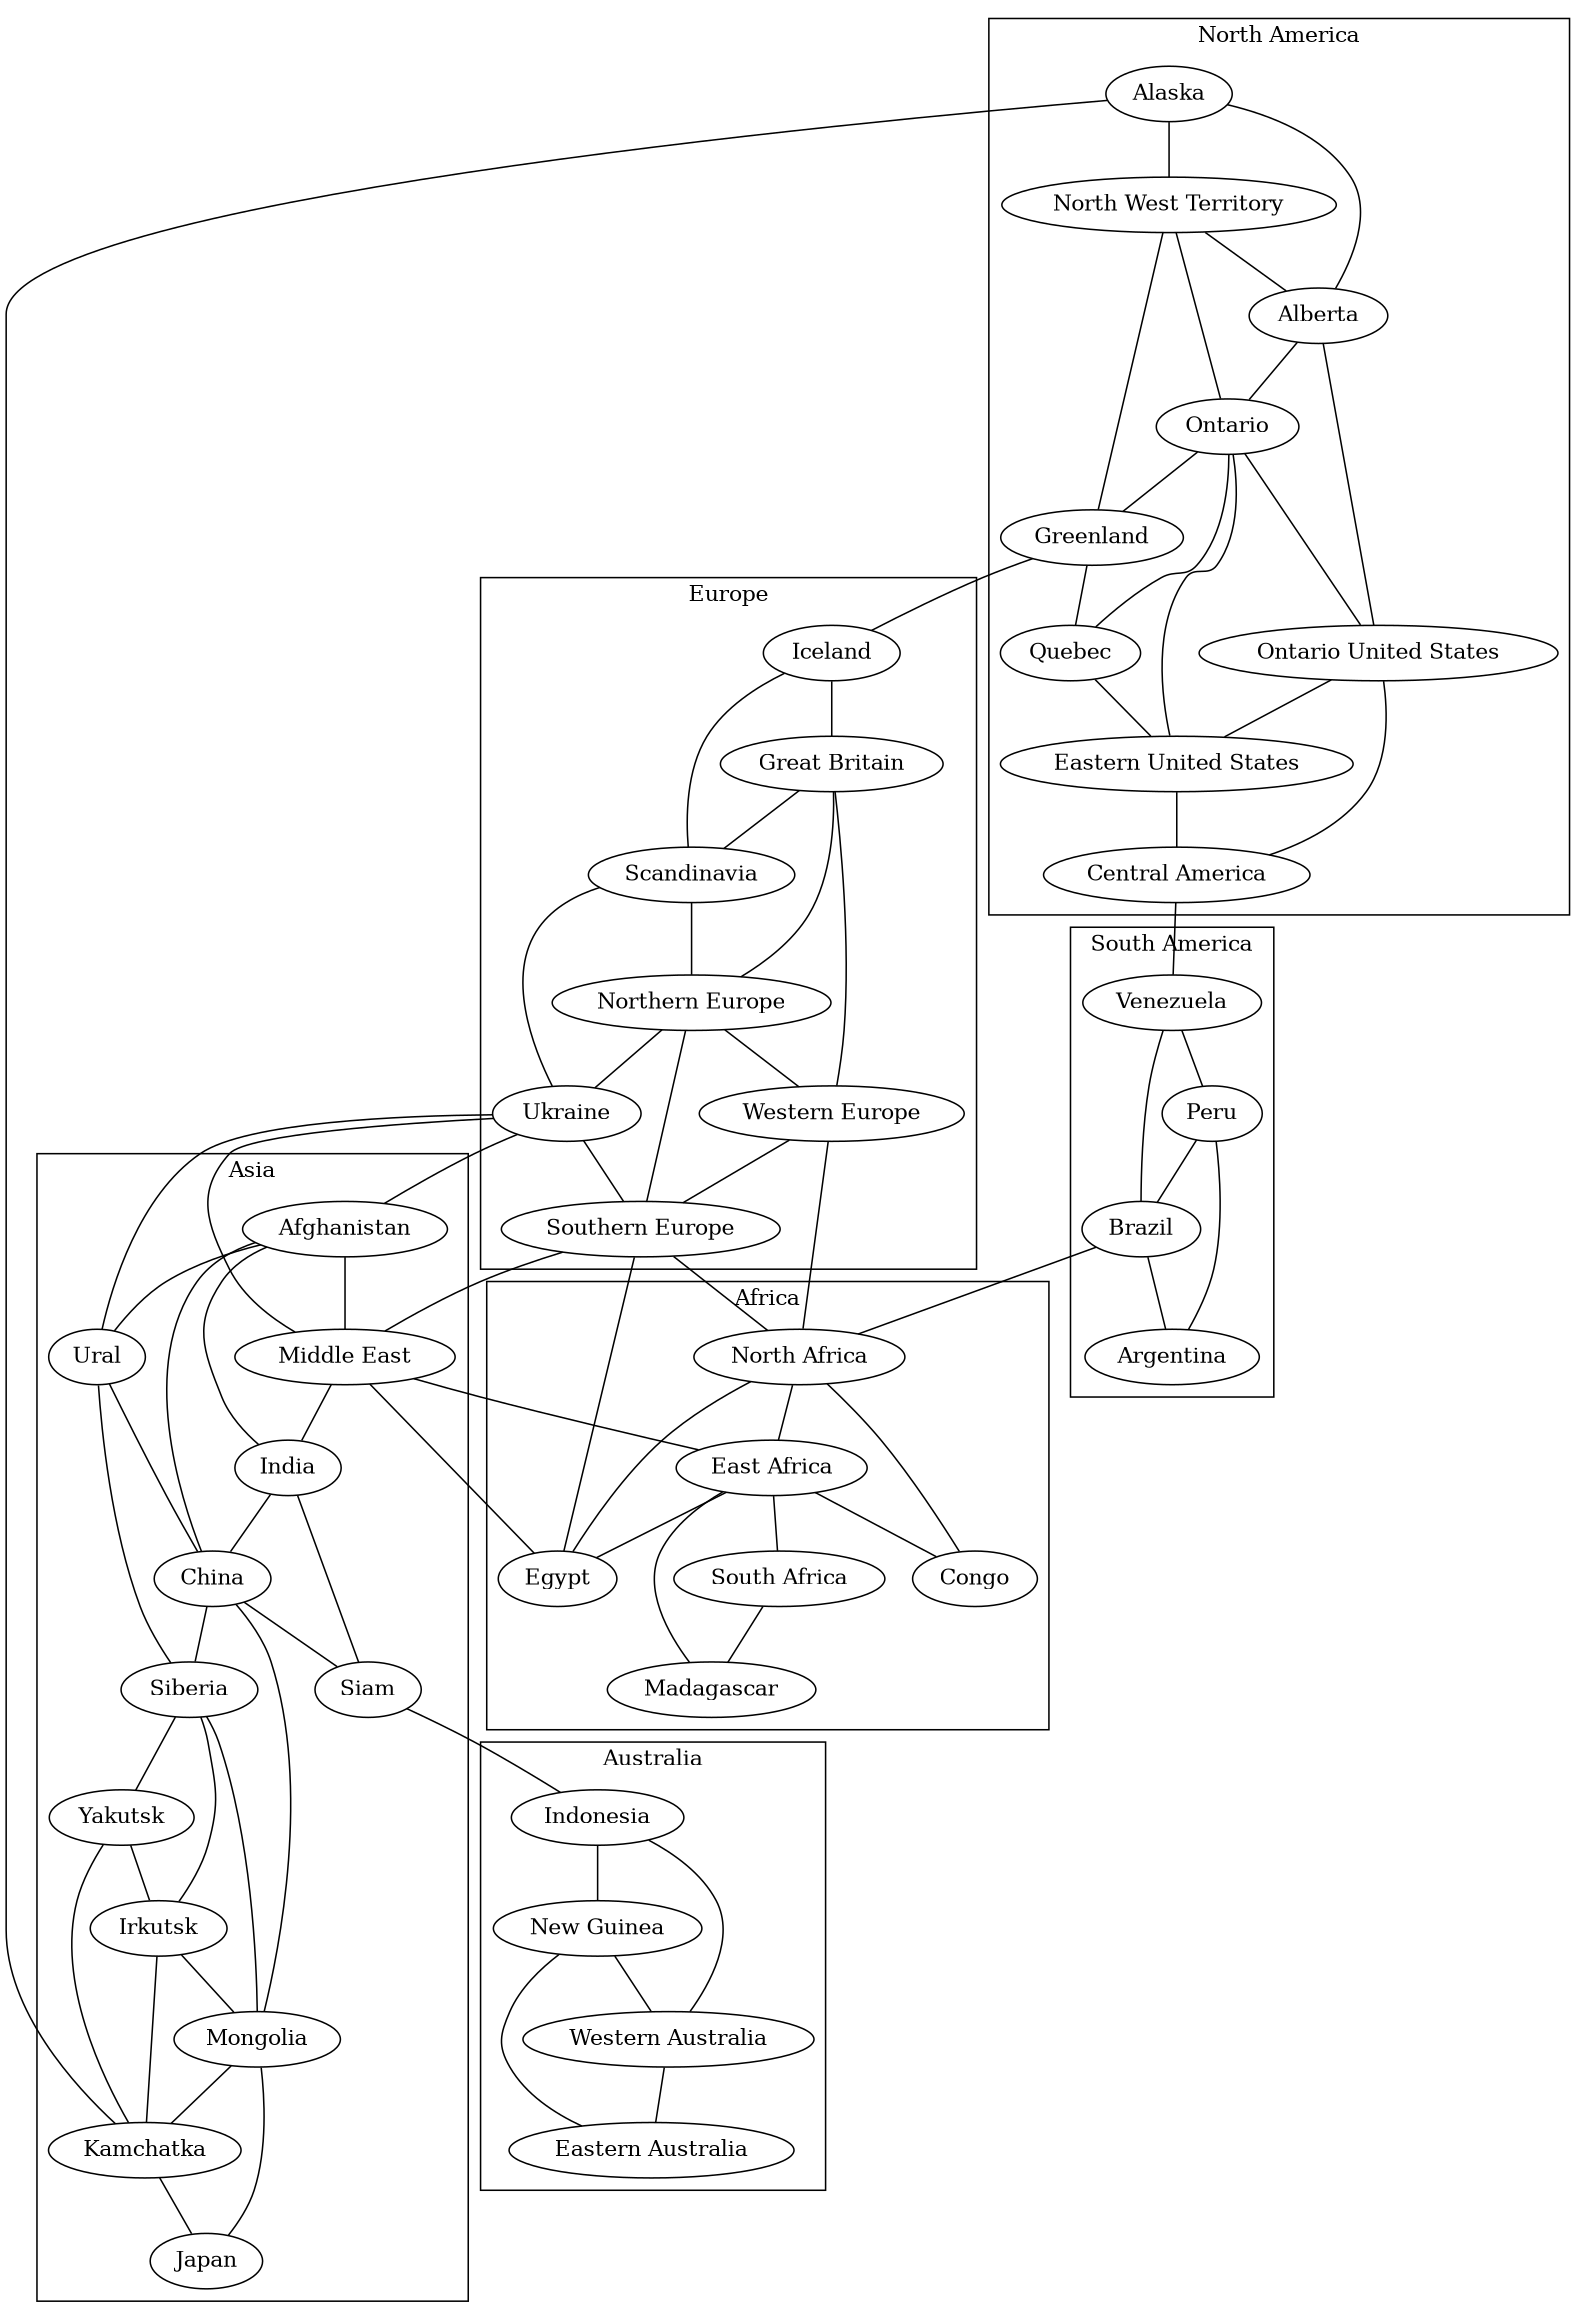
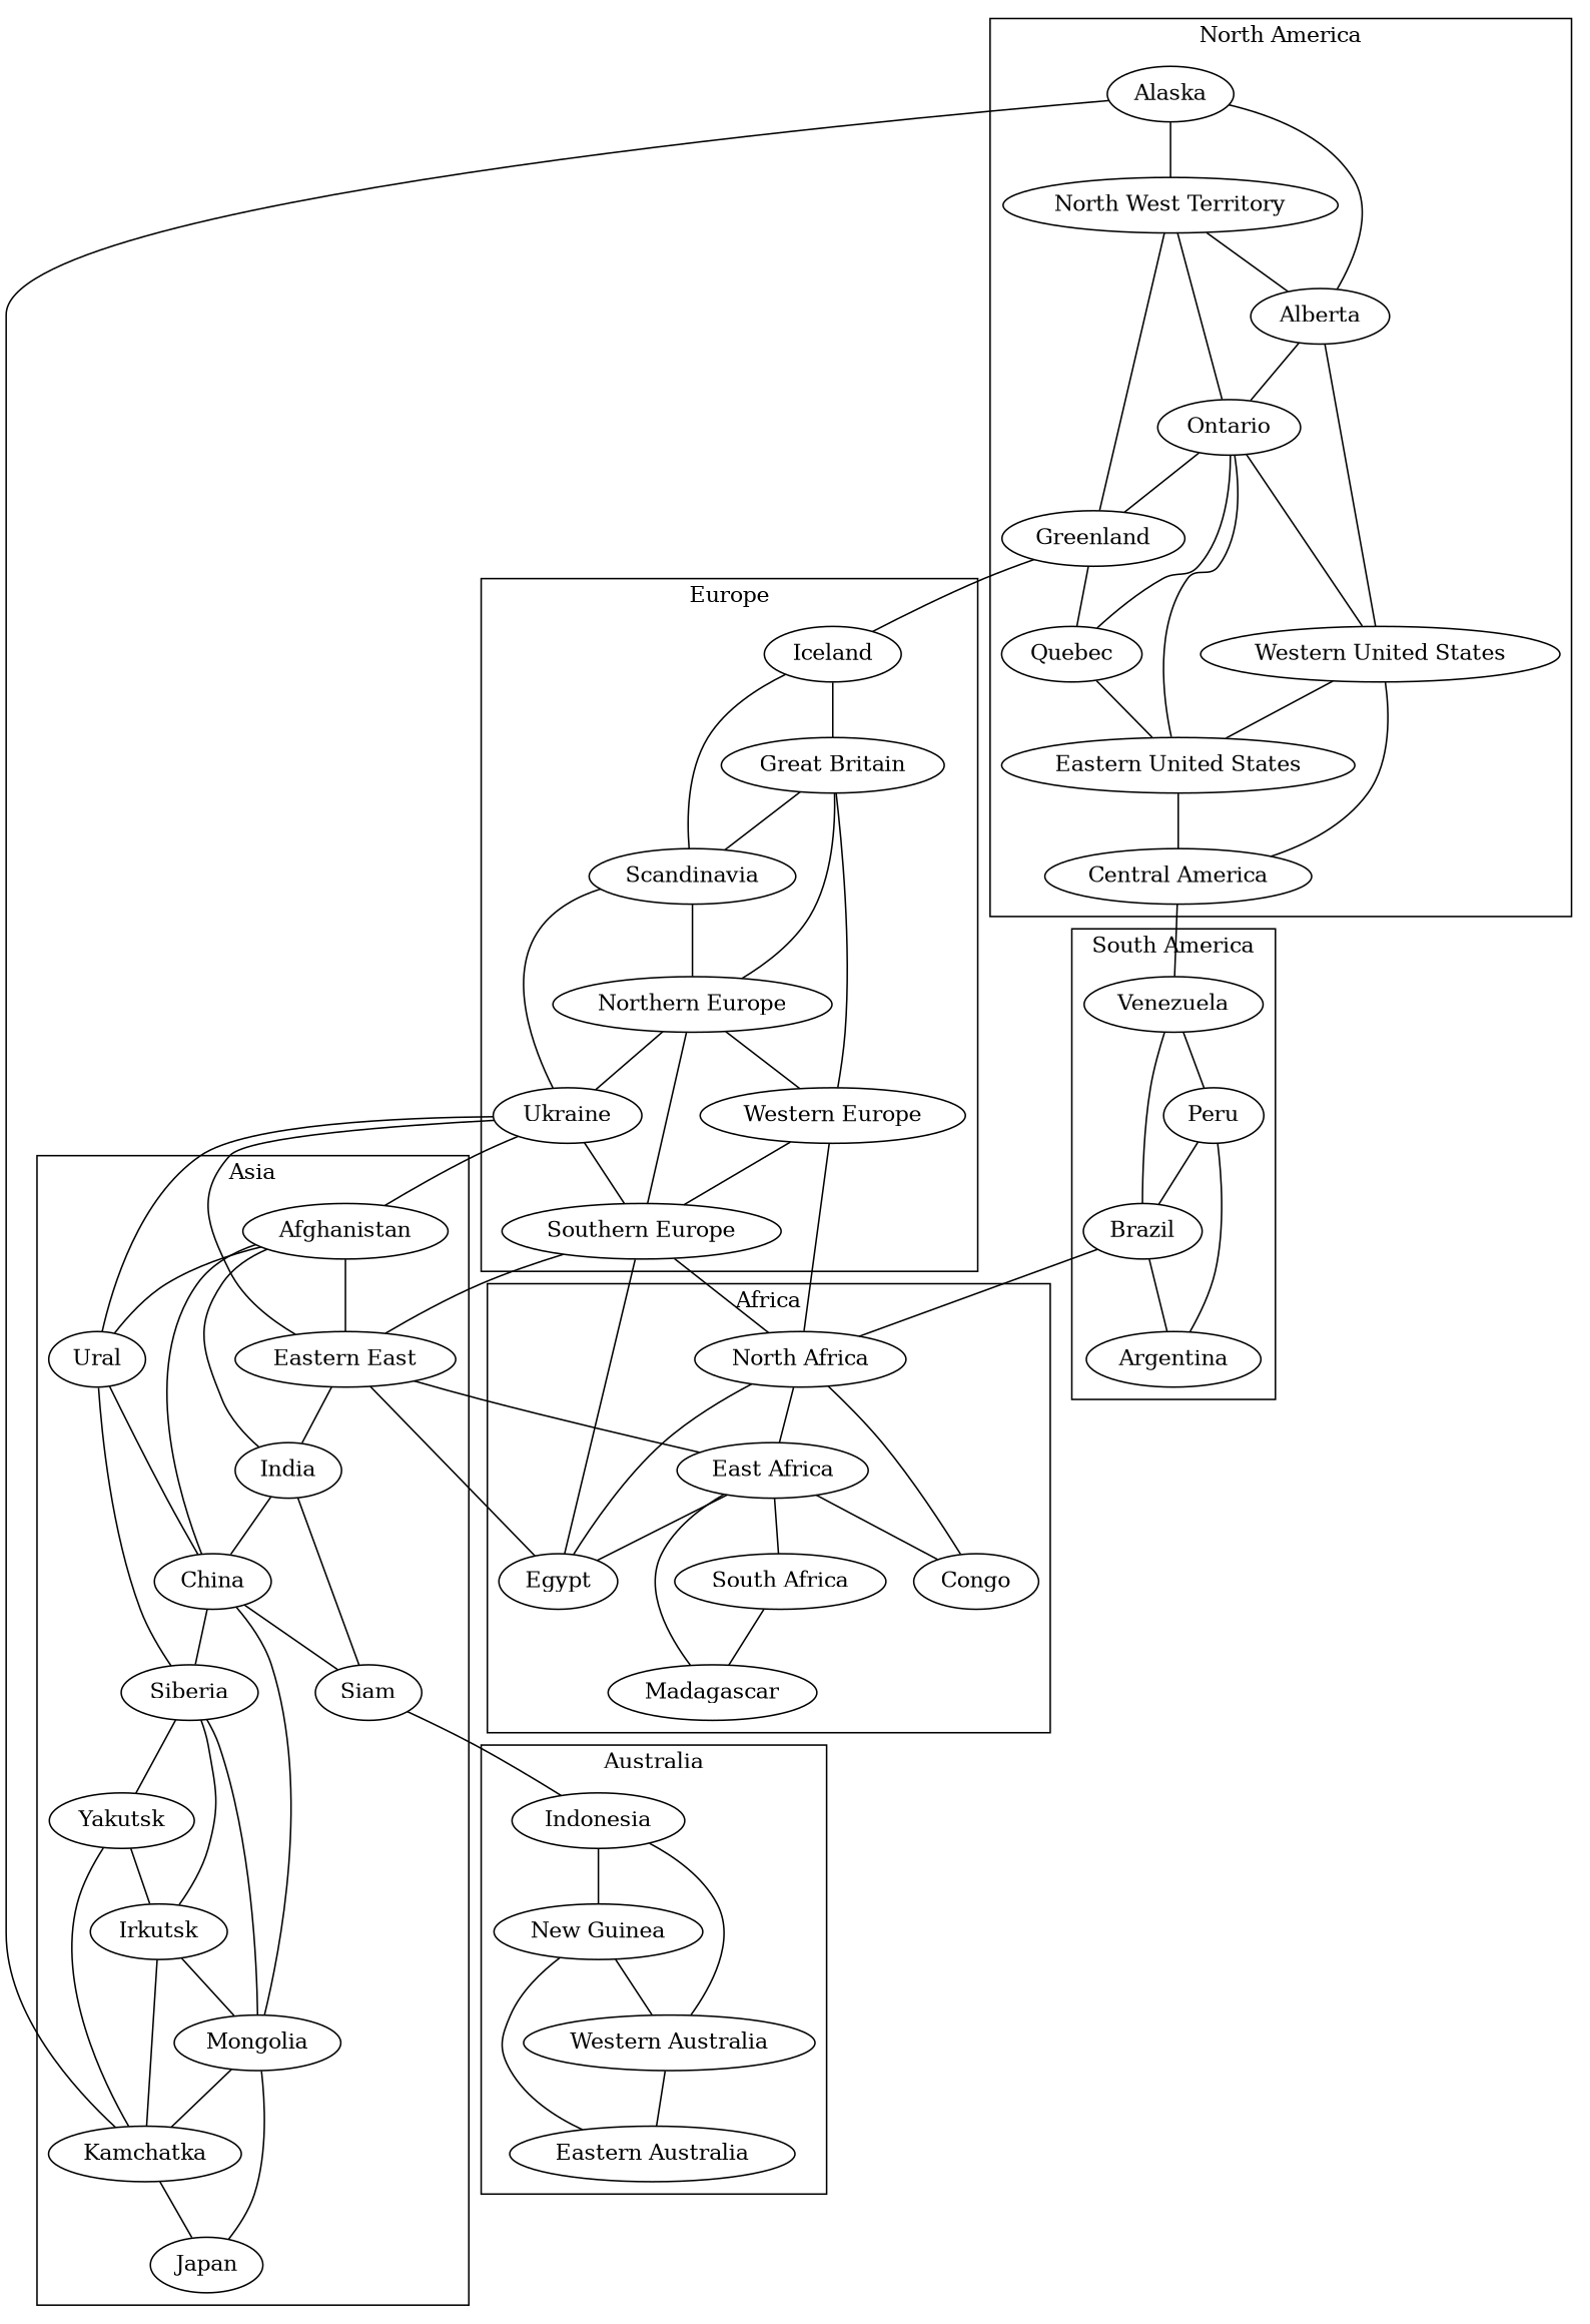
  graph {
    Alaska
    n2 [label="North West Territory"]
    Greenland
    Alberta
    Ontario
    Quebec
-   n7 [label="Ontario United States"]
+   n7 [label="Western United States"]
    n8 [label="Eastern United States"]
    n9 [label="Central America"]
    Venezuela
    Peru
    Brazil
    Argentina
    Iceland
    Scandinavia
    n16 [label="Great Britain"]
    n17 [label="Northern Europe"]
    Ukraine
    n19 [label="Western Europe"]
    n20 [label="Southern Europe"]
    n21 [label="North Africa"]
    Egypt
    Congo
    n24 [label="East Africa"]
    n25 [label="South Africa"]
    Madagascar
    Ural
    Siberia
    Yakutsk
    Kamchatka
    Irkutsk
    Afghanistan
    China
    Mongolia
    Japan
-   n36 [label="Middle East"]
+   n36 [label="Eastern East"]
    India
    Siam
    Indonesia
    n40 [label="New Guinea"]
    n41 [label="Western Australia"]
    n42 [label="Eastern Australia"]
    subgraph cluster_1 {
      label="North America"
      Alaska
      n2
      Greenland
      Alberta
      Ontario
      Quebec
      n7
      n8
      n9
    }
    subgraph cluster_2 {
      label="South America"
      Venezuela
      Peru
      Brazil
      Argentina
    }
    subgraph cluster_3 {
      label=Europe
      Iceland
      Scandinavia
      n16
      n17
      Ukraine
      n19
      n20
    }
    subgraph cluster_4 {
      label=Africa
      n21
      Egypt
      Congo
      n24
      n25
      Madagascar
    }
    subgraph cluster_5 {
      label=Asia
      Ural
      Siberia
      Yakutsk
      Kamchatka
      Irkutsk
      Afghanistan
      China
      Mongolia
      Japan
      n36
      India
      Siam
    }
    subgraph cluster_6 {
      label=Australia
      Indonesia
      n40
      n41
      n42
    }
    Alaska -- n2
    Alaska -- Alberta
    Alaska -- Kamchatka
    n2 -- Greenland
    n2 -- Alberta
    n2 -- Ontario
    Greenland -- Quebec
    Greenland -- Iceland
    Alberta -- Ontario
    Alberta -- n7
    Ontario -- Greenland
    Ontario -- Quebec
    Ontario -- n7
    Ontario -- n8
    Quebec -- n8
    n7 -- n8
    n7 -- n9
    n8 -- n9
    n9 -- Venezuela
    Venezuela -- Peru
    Venezuela -- Brazil
    Peru -- Brazil
    Peru -- Argentina
    Brazil -- Argentina
    Brazil -- n21
    Iceland -- Scandinavia
    Iceland -- n16
    Scandinavia -- n17
    Scandinavia -- Ukraine
    n16 -- Scandinavia
    n16 -- n17
    n16 -- n19
    n17 -- Ukraine
    n17 -- n19
    n17 -- n20
    Ukraine -- n20
    Ukraine -- Ural
    Ukraine -- Afghanistan
    Ukraine -- n36
    n19 -- n20
    n19 -- n21
    n20 -- n21
    n20 -- Egypt
    n20 -- n36
    n21 -- Egypt
    n21 -- Congo
    n21 -- n24
    n24 -- Egypt
    n24 -- Congo
    n24 -- n25
    n24 -- Madagascar
    n25 -- Madagascar
    Ural -- Siberia
    Ural -- China
    Siberia -- Yakutsk
    Siberia -- Irkutsk
    Siberia -- Mongolia
    Yakutsk -- Kamchatka
    Yakutsk -- Irkutsk
    Kamchatka -- Japan
    Irkutsk -- Kamchatka
    Irkutsk -- Mongolia
    Afghanistan -- Ural
    Afghanistan -- China
    Afghanistan -- n36
    Afghanistan -- India
    China -- Siberia
    China -- Mongolia
    China -- Siam
    Mongolia -- Kamchatka
    Mongolia -- Japan
    n36 -- Egypt
    n36 -- n24
    n36 -- India
    India -- China
    India -- Siam
    Siam -- Indonesia
    Indonesia -- n40
    Indonesia -- n41
    n40 -- n41
    n40 -- n42
    n41 -- n42
  }
